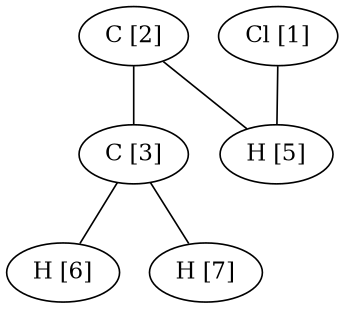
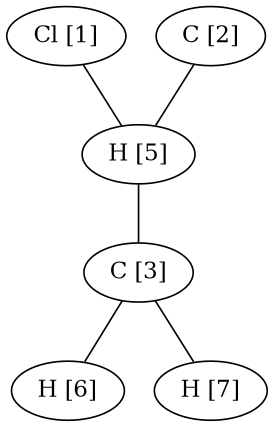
  graph {
    n1 [label="C [3]"]
    n2 [label="H [6]"]
    n3 [label="H [7]"]
    n4 [label="Cl [1]"]
    n5 [label="H [5]"]
    n6 [label="C [2]"]
    n1 -- n2
    n1 -- n3
    n4 -- n5
-   n6 -- n1
+   n5 -- n1
    n6 -- n5
  }
